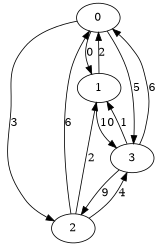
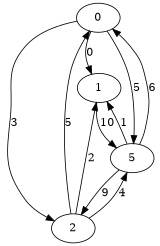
  digraph {
    0
    1
    2
-   3
+   3 [label=5]
    0 -> 1 [label=0]
    0 -> 2 [label=3]
    0 -> 3 [label=5]
-   1 -> 0 [label=2]
    1 -> 3 [label=10]
-   2 -> 0 [label=6]
+   2 -> 0 [label=5]
    2 -> 1 [label=2]
    2 -> 3 [label=4]
    3 -> 0 [label=6]
    3 -> 1 [label=1]
    3 -> 2 [label=9]
  }
